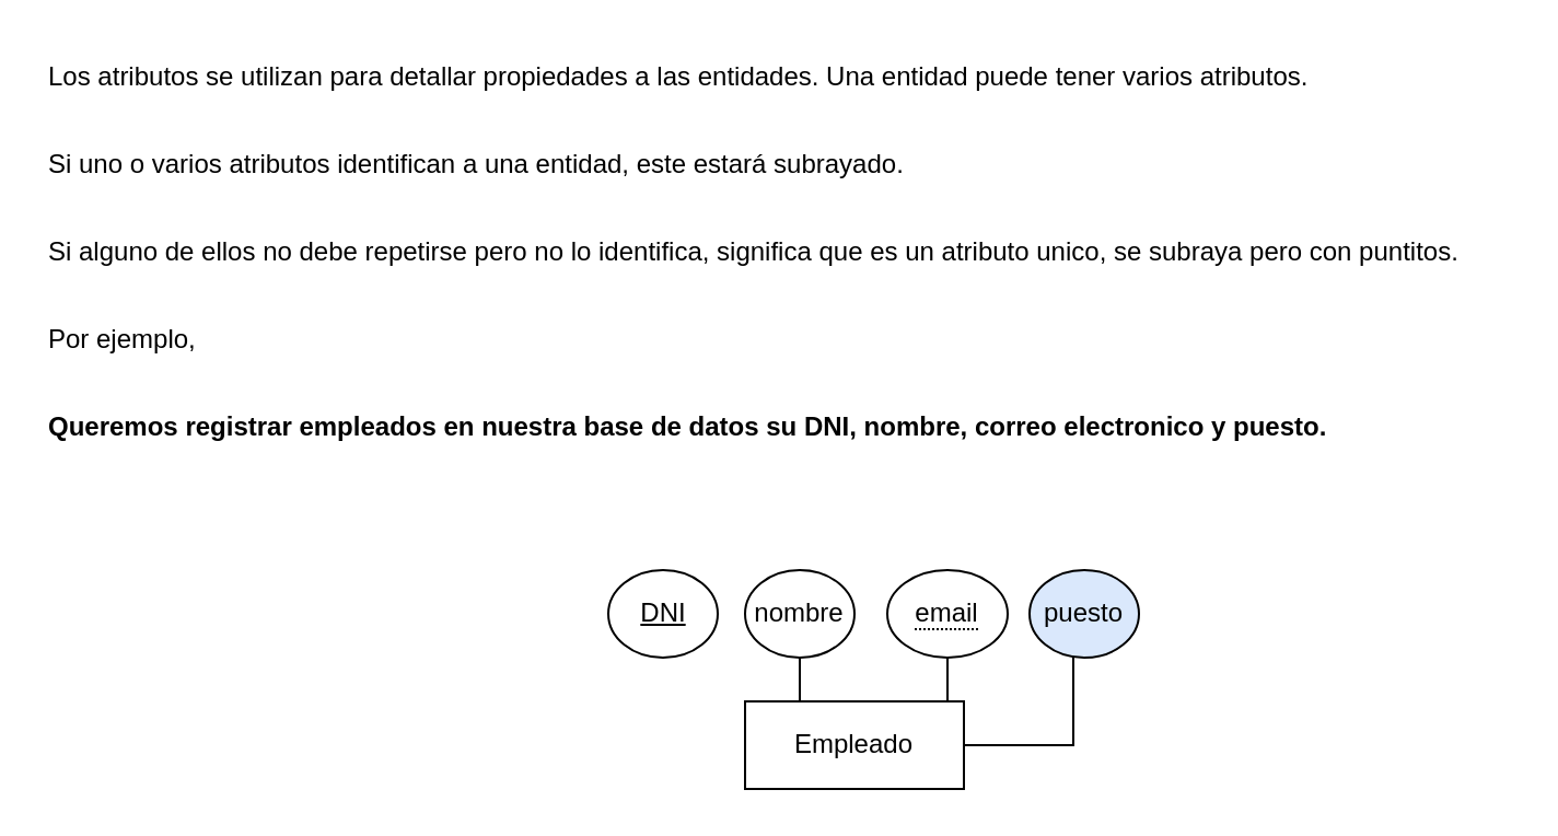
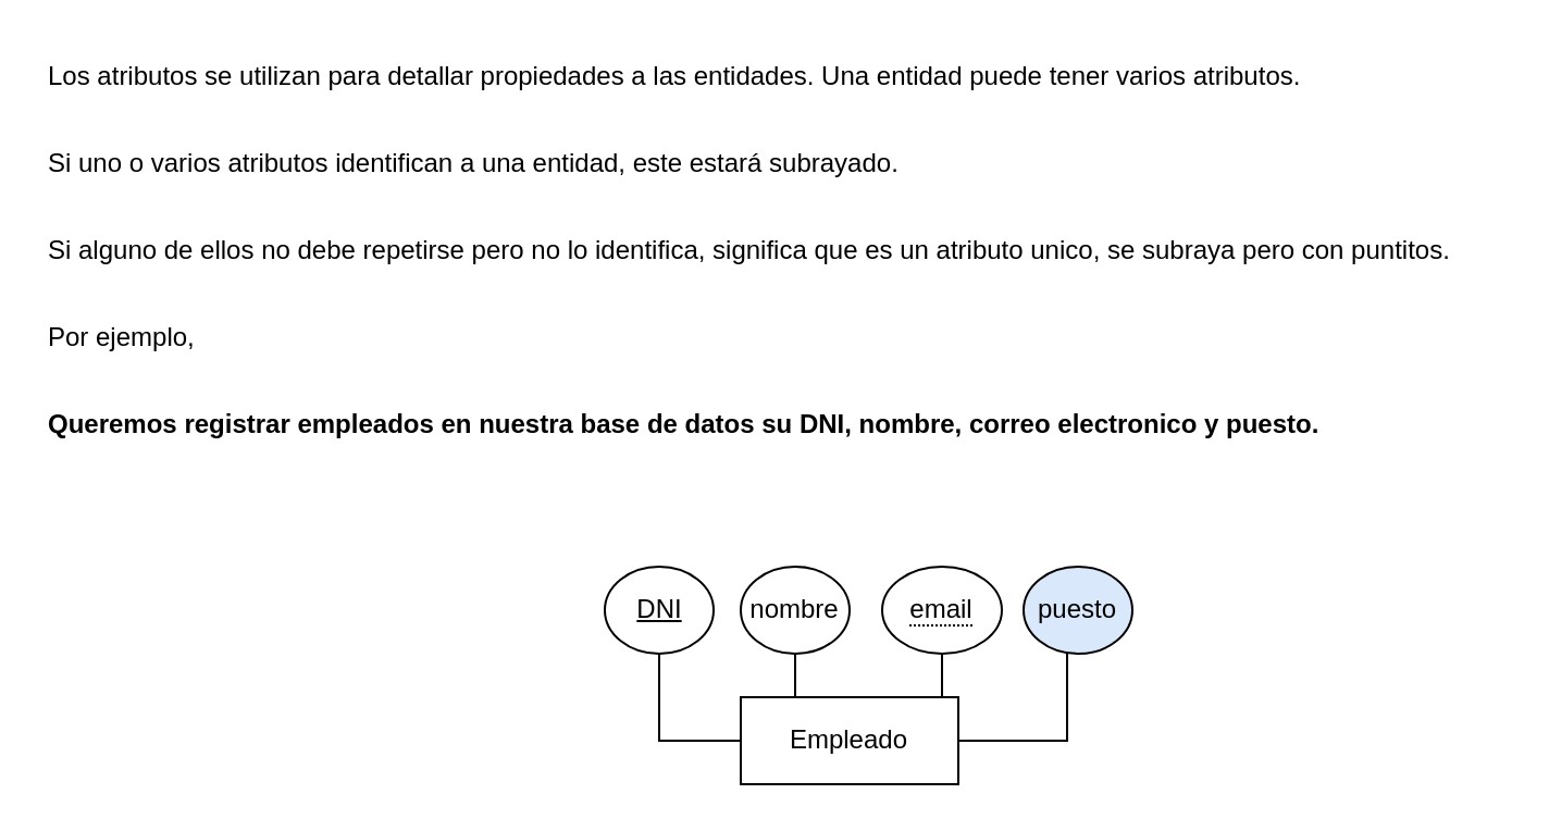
  <mxCell id="0" />
  <mxCell id="1" parent="0" />
  <mxCell id="2" value="Los atributos se utilizan para detallar propiedades a las entidades. Una entidad puede tener varios atributos." style="text;html=1;align=left;verticalAlign=middle;resizable=0;points=[];autosize=1;strokeColor=none;fillColor=none;" parent="1" vertex="1"><mxGeometry x="20" y="20" width="600" height="30" as="geometry" /></mxCell>
  <mxCell id="3" value="Queremos registrar empleados en nuestra base de datos su DNI, nombre, correo electronico y puesto." style="text;html=1;align=left;verticalAlign=middle;resizable=0;points=[];autosize=1;strokeColor=none;fillColor=none;fontStyle=1" parent="1" vertex="1"><mxGeometry x="20" y="180" width="570" height="30" as="geometry" /></mxCell>
  <mxCell id="4" value="Por ejemplo," style="text;html=1;align=left;verticalAlign=middle;resizable=0;points=[];autosize=1;strokeColor=none;fillColor=none;" parent="1" vertex="1"><mxGeometry x="20" y="140" width="90" height="30" as="geometry" /></mxCell>
  <mxCell id="5" value="Empleado" style="whiteSpace=wrap;html=1;align=center;" parent="1" vertex="1"><mxGeometry x="340" y="320" width="100" height="40" as="geometry" /></mxCell>
  <mxCell id="6" style="edgeStyle=orthogonalEdgeStyle;rounded=0;orthogonalLoop=1;jettySize=auto;html=1;endArrow=none;endFill=0;" parent="1" source="7" target="5" edge="1"><mxGeometry relative="1" as="geometry" /></mxCell>
  <mxCell id="7" value="nombre" style="ellipse;whiteSpace=wrap;html=1;align=center;" parent="1" vertex="1"><mxGeometry x="340" y="260" width="50" height="40" as="geometry" /></mxCell>
+ <mxCell id="8" style="edgeStyle=orthogonalEdgeStyle;rounded=0;orthogonalLoop=1;jettySize=auto;html=1;entryX=0;entryY=0.5;entryDx=0;entryDy=0;endArrow=none;endFill=0;" parent="1" source="9" target="5" edge="1"><mxGeometry relative="1" as="geometry"><Array as="points"><mxPoint x="303" y="340" /></Array></mxGeometry></mxCell>
  <mxCell id="9" value="DNI" style="ellipse;whiteSpace=wrap;html=1;align=center;fontStyle=4;" parent="1" vertex="1"><mxGeometry x="277.5" y="260" width="50" height="40" as="geometry" /></mxCell>
  <mxCell id="10" style="edgeStyle=orthogonalEdgeStyle;rounded=0;orthogonalLoop=1;jettySize=auto;html=1;entryX=1;entryY=0.5;entryDx=0;entryDy=0;endArrow=none;endFill=0;" parent="1" source="11" target="5" edge="1"><mxGeometry relative="1" as="geometry"><Array as="points"><mxPoint x="490" y="340" /></Array></mxGeometry></mxCell>
  <mxCell id="11" value="puesto" style="ellipse;whiteSpace=wrap;html=1;align=center;fillColor=#dae8fc;" parent="1" vertex="1"><mxGeometry x="470" y="260" width="50" height="40" as="geometry" /></mxCell>
  <mxCell id="12" value="Si uno o varios atributos identifican a una entidad, este estará subrayado." style="text;html=1;align=left;verticalAlign=middle;resizable=0;points=[];autosize=1;strokeColor=none;fillColor=none;" parent="1" vertex="1"><mxGeometry x="20" y="60" width="410" height="30" as="geometry" /></mxCell>
  <mxCell id="13" value="Si alguno de ellos no debe repetirse pero no lo identifica, significa que es un atributo unico, se subraya pero con puntitos." style="text;html=1;align=left;verticalAlign=middle;resizable=0;points=[];autosize=1;strokeColor=none;fillColor=none;" parent="1" vertex="1"><mxGeometry x="20" y="100" width="670" height="30" as="geometry" /></mxCell>
  <mxCell id="14" value="&lt;span style=&quot;border-bottom: 1px dotted&quot;&gt;email&lt;/span&gt;" style="ellipse;whiteSpace=wrap;html=1;align=center;" parent="1" vertex="1"><mxGeometry x="405" y="260" width="55" height="40" as="geometry" /></mxCell>
  <mxCell id="15" style="edgeStyle=orthogonalEdgeStyle;rounded=0;orthogonalLoop=1;jettySize=auto;html=1;entryX=0.925;entryY=0;entryDx=0;entryDy=0;entryPerimeter=0;endArrow=none;endFill=0;" parent="1" source="14" target="5" edge="1"><mxGeometry relative="1" as="geometry" /></mxCell>
